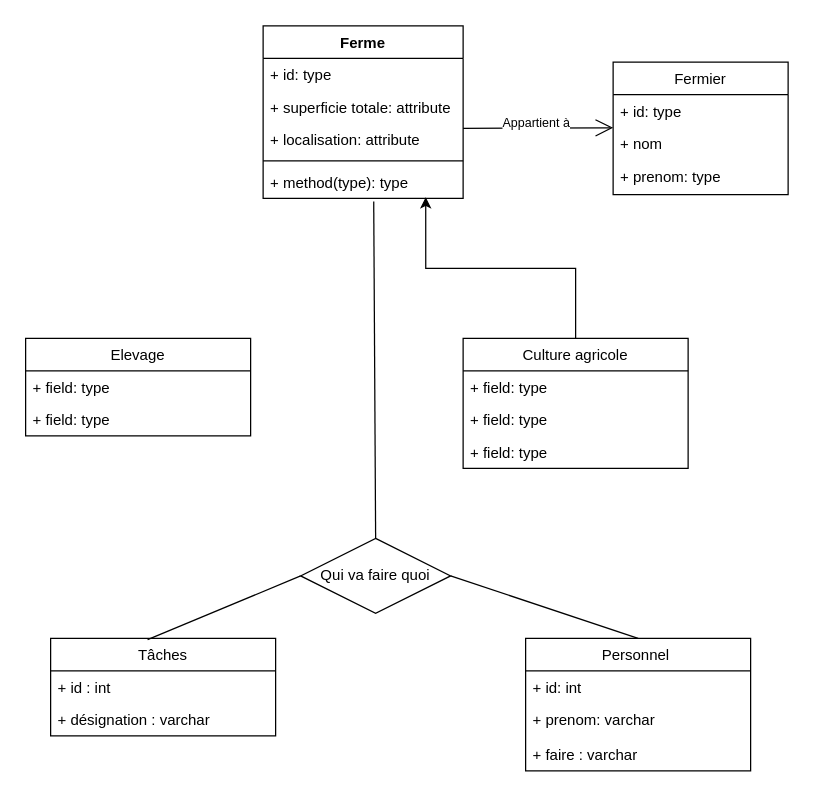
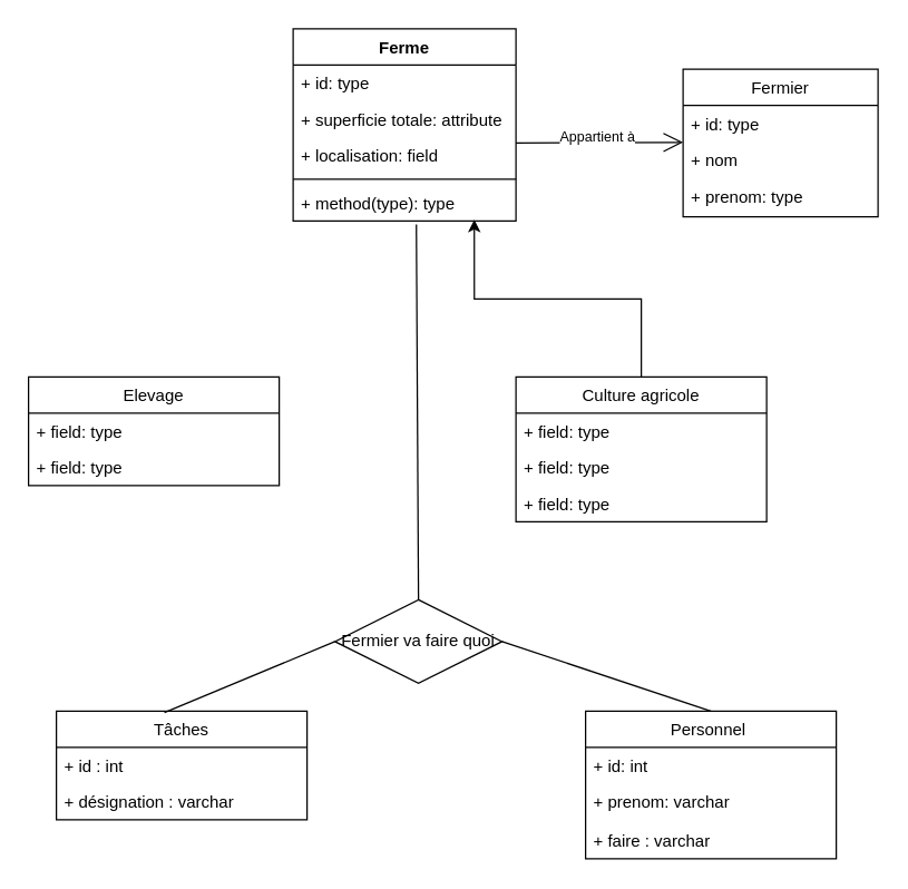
  <mxCell id="0" />
  <mxCell id="1" parent="0" />
  <mxCell id="2" value="Elevage" style="swimlane;fontStyle=0;childLayout=stackLayout;horizontal=1;startSize=26;fillColor=none;horizontalStack=0;resizeParent=1;resizeParentMax=0;resizeLast=0;collapsible=1;marginBottom=0;" parent="1" vertex="1"><mxGeometry x="20" y="270" width="180" height="78" as="geometry" /></mxCell>
  <mxCell id="3" value="+ field: type" style="text;strokeColor=none;fillColor=none;align=left;verticalAlign=top;spacingLeft=4;spacingRight=4;overflow=hidden;rotatable=0;points=[[0,0.5],[1,0.5]];portConstraint=eastwest;" parent="2" vertex="1"><mxGeometry y="26" width="180" height="26" as="geometry" /></mxCell>
  <mxCell id="4" value="+ field: type" style="text;strokeColor=none;fillColor=none;align=left;verticalAlign=top;spacingLeft=4;spacingRight=4;overflow=hidden;rotatable=0;points=[[0,0.5],[1,0.5]];portConstraint=eastwest;" parent="2" vertex="1"><mxGeometry y="52" width="180" height="26" as="geometry" /></mxCell>
  <mxCell id="5" value="Personnel " style="swimlane;fontStyle=0;childLayout=stackLayout;horizontal=1;startSize=26;fillColor=none;horizontalStack=0;resizeParent=1;resizeParentMax=0;resizeLast=0;collapsible=1;marginBottom=0;" parent="1" vertex="1"><mxGeometry x="420" y="510" width="180" height="106" as="geometry" /></mxCell>
  <mxCell id="6" value="+ id: int&#10;" style="text;strokeColor=none;fillColor=none;align=left;verticalAlign=top;spacingLeft=4;spacingRight=4;overflow=hidden;rotatable=0;points=[[0,0.5],[1,0.5]];portConstraint=eastwest;" vertex="1" parent="5"><mxGeometry y="26" width="180" height="26" as="geometry" /></mxCell>
  <mxCell id="7" value="+ prenom: varchar" style="text;strokeColor=none;fillColor=none;align=left;verticalAlign=top;spacingLeft=4;spacingRight=4;overflow=hidden;rotatable=0;points=[[0,0.5],[1,0.5]];portConstraint=eastwest;" vertex="1" parent="5"><mxGeometry y="52" width="180" height="28" as="geometry" /></mxCell>
  <mxCell id="8" value="+ faire : varchar" style="text;strokeColor=none;fillColor=none;align=left;verticalAlign=top;spacingLeft=4;spacingRight=4;overflow=hidden;rotatable=0;points=[[0,0.5],[1,0.5]];portConstraint=eastwest;" vertex="1" parent="5"><mxGeometry y="80" width="180" height="26" as="geometry" /></mxCell>
  <mxCell id="9" value="Fermier" style="swimlane;fontStyle=0;childLayout=stackLayout;horizontal=1;startSize=26;fillColor=none;horizontalStack=0;resizeParent=1;resizeParentMax=0;resizeLast=0;collapsible=1;marginBottom=0;" parent="1" vertex="1"><mxGeometry x="490" y="49" width="140" height="106" as="geometry" /></mxCell>
  <mxCell id="10" value="+ id: type" style="text;strokeColor=none;fillColor=none;align=left;verticalAlign=top;spacingLeft=4;spacingRight=4;overflow=hidden;rotatable=0;points=[[0,0.5],[1,0.5]];portConstraint=eastwest;" parent="9" vertex="1"><mxGeometry y="26" width="140" height="26" as="geometry" /></mxCell>
  <mxCell id="11" value="+ nom" style="text;strokeColor=none;fillColor=none;align=left;verticalAlign=top;spacingLeft=4;spacingRight=4;overflow=hidden;rotatable=0;points=[[0,0.5],[1,0.5]];portConstraint=eastwest;" parent="9" vertex="1"><mxGeometry y="52" width="140" height="26" as="geometry" /></mxCell>
  <mxCell id="12" value="+ prenom: type" style="text;strokeColor=none;fillColor=none;align=left;verticalAlign=top;spacingLeft=4;spacingRight=4;overflow=hidden;rotatable=0;points=[[0,0.5],[1,0.5]];portConstraint=eastwest;" parent="9" vertex="1"><mxGeometry y="78" width="140" height="28" as="geometry" /></mxCell>
  <mxCell id="13" style="edgeStyle=orthogonalEdgeStyle;rounded=0;orthogonalLoop=1;jettySize=auto;html=1;exitX=0.5;exitY=0;exitDx=0;exitDy=0;entryX=0.813;entryY=0.962;entryDx=0;entryDy=0;entryPerimeter=0;" parent="1" source="14" target="23" edge="1"><mxGeometry relative="1" as="geometry" /></mxCell>
  <mxCell id="14" value="Culture agricole" style="swimlane;fontStyle=0;childLayout=stackLayout;horizontal=1;startSize=26;fillColor=none;horizontalStack=0;resizeParent=1;resizeParentMax=0;resizeLast=0;collapsible=1;marginBottom=0;" parent="1" vertex="1"><mxGeometry x="370" y="270" width="180" height="104" as="geometry" /></mxCell>
  <mxCell id="15" value="+ field: type" style="text;strokeColor=none;fillColor=none;align=left;verticalAlign=top;spacingLeft=4;spacingRight=4;overflow=hidden;rotatable=0;points=[[0,0.5],[1,0.5]];portConstraint=eastwest;" parent="14" vertex="1"><mxGeometry y="26" width="180" height="26" as="geometry" /></mxCell>
  <mxCell id="16" value="+ field: type" style="text;strokeColor=none;fillColor=none;align=left;verticalAlign=top;spacingLeft=4;spacingRight=4;overflow=hidden;rotatable=0;points=[[0,0.5],[1,0.5]];portConstraint=eastwest;" parent="14" vertex="1"><mxGeometry y="52" width="180" height="26" as="geometry" /></mxCell>
  <mxCell id="17" value="+ field: type" style="text;strokeColor=none;fillColor=none;align=left;verticalAlign=top;spacingLeft=4;spacingRight=4;overflow=hidden;rotatable=0;points=[[0,0.5],[1,0.5]];portConstraint=eastwest;" parent="14" vertex="1"><mxGeometry y="78" width="180" height="26" as="geometry" /></mxCell>
  <mxCell id="18" value="Ferme" style="swimlane;fontStyle=1;align=center;verticalAlign=top;childLayout=stackLayout;horizontal=1;startSize=26;horizontalStack=0;resizeParent=1;resizeParentMax=0;resizeLast=0;collapsible=1;marginBottom=0;" parent="1" vertex="1"><mxGeometry x="210" y="20" width="160" height="138" as="geometry" /></mxCell>
  <mxCell id="19" value="+ id: type" style="text;strokeColor=none;fillColor=none;align=left;verticalAlign=top;spacingLeft=4;spacingRight=4;overflow=hidden;rotatable=0;points=[[0,0.5],[1,0.5]];portConstraint=eastwest;" parent="18" vertex="1"><mxGeometry y="26" width="160" height="26" as="geometry" /></mxCell>
  <mxCell id="20" value="+ superficie totale: attribute" style="text;strokeColor=none;fillColor=none;align=left;verticalAlign=top;spacingLeft=4;spacingRight=4;overflow=hidden;rotatable=0;points=[[0,0.5],[1,0.5]];portConstraint=eastwest;" parent="18" vertex="1"><mxGeometry y="52" width="160" height="26" as="geometry" /></mxCell>
- <mxCell id="21" value="+ localisation: attribute" style="text;strokeColor=none;fillColor=none;align=left;verticalAlign=top;spacingLeft=4;spacingRight=4;overflow=hidden;rotatable=0;points=[[0,0.5],[1,0.5]];portConstraint=eastwest;" parent="18" vertex="1"><mxGeometry y="78" width="160" height="26" as="geometry" /></mxCell>
+ <mxCell id="21" value="+ localisation: field" style="text;strokeColor=none;fillColor=none;align=left;verticalAlign=top;spacingLeft=4;spacingRight=4;overflow=hidden;rotatable=0;points=[[0,0.5],[1,0.5]];portConstraint=eastwest;" parent="18" vertex="1"><mxGeometry y="78" width="160" height="26" as="geometry" /></mxCell>
  <mxCell id="22" value="" style="line;strokeWidth=1;fillColor=none;align=left;verticalAlign=middle;spacingTop=-1;spacingLeft=3;spacingRight=3;rotatable=0;labelPosition=right;points=[];portConstraint=eastwest;" parent="18" vertex="1"><mxGeometry y="104" width="160" height="8" as="geometry" /></mxCell>
  <mxCell id="23" value="+ method(type): type" style="text;strokeColor=none;fillColor=none;align=left;verticalAlign=top;spacingLeft=4;spacingRight=4;overflow=hidden;rotatable=0;points=[[0,0.5],[1,0.5]];portConstraint=eastwest;" parent="18" vertex="1"><mxGeometry y="112" width="160" height="26" as="geometry" /></mxCell>
  <mxCell id="24" value="Tâches" style="swimlane;fontStyle=0;childLayout=stackLayout;horizontal=1;startSize=26;fillColor=none;horizontalStack=0;resizeParent=1;resizeParentMax=0;resizeLast=0;collapsible=1;marginBottom=0;" parent="1" vertex="1"><mxGeometry x="40" y="510" width="180" height="78" as="geometry" /></mxCell>
  <mxCell id="25" value="+ id : int" style="text;strokeColor=none;fillColor=none;align=left;verticalAlign=top;spacingLeft=4;spacingRight=4;overflow=hidden;rotatable=0;points=[[0,0.5],[1,0.5]];portConstraint=eastwest;" parent="24" vertex="1"><mxGeometry y="26" width="180" height="26" as="geometry" /></mxCell>
  <mxCell id="26" value="+ désignation : varchar" style="text;strokeColor=none;fillColor=none;align=left;verticalAlign=top;spacingLeft=4;spacingRight=4;overflow=hidden;rotatable=0;points=[[0,0.5],[1,0.5]];portConstraint=eastwest;" parent="24" vertex="1"><mxGeometry y="52" width="180" height="26" as="geometry" /></mxCell>
  <mxCell id="27" value="" style="endArrow=open;endFill=1;endSize=12;html=1;" parent="1" edge="1"><mxGeometry width="160" relative="1" as="geometry"><mxPoint x="370" y="102" as="sourcePoint" /><mxPoint x="490" y="101.5" as="targetPoint" /></mxGeometry></mxCell>
  <mxCell id="28" value="Appartient à" style="resizable=0;html=1;align=left;verticalAlign=bottom;labelBackgroundColor=#ffffff;fontSize=10;fillColor=#d5e8d4;" parent="1" connectable="0" vertex="1"><mxGeometry x="20" y="210" as="geometry"><mxPoint x="380" y="-105" as="offset" /></mxGeometry></mxCell>
- <mxCell id="29" value="Qui va faire quoi" style="shape=rhombus;perimeter=rhombusPerimeter;whiteSpace=wrap;html=1;align=center;" vertex="1" parent="1"><mxGeometry x="240" y="430" width="120" height="60" as="geometry" /></mxCell>
+ <mxCell id="29" value="Fermier va faire quoi" style="shape=rhombus;perimeter=rhombusPerimeter;whiteSpace=wrap;html=1;align=center;" vertex="1" parent="1"><mxGeometry x="240" y="430" width="120" height="60" as="geometry" /></mxCell>
  <mxCell id="30" value="" style="endArrow=none;html=1;rounded=0;entryX=0.5;entryY=0;entryDx=0;entryDy=0;exitX=0.553;exitY=1.096;exitDx=0;exitDy=0;exitPerimeter=0;" edge="1" parent="1" source="23" target="29"><mxGeometry relative="1" as="geometry"><mxPoint x="200" y="380" as="sourcePoint" /><mxPoint x="360" y="380" as="targetPoint" /></mxGeometry></mxCell>
  <mxCell id="31" value="" style="endArrow=none;html=1;rounded=0;exitX=0.5;exitY=0;exitDx=0;exitDy=0;" edge="1" parent="1" source="5"><mxGeometry relative="1" as="geometry"><mxPoint x="308.48" y="170.496" as="sourcePoint" /><mxPoint x="360" y="460" as="targetPoint" /></mxGeometry></mxCell>
  <mxCell id="32" value="" style="endArrow=none;html=1;rounded=0;entryX=0;entryY=0.5;entryDx=0;entryDy=0;exitX=0.431;exitY=0.013;exitDx=0;exitDy=0;exitPerimeter=0;" edge="1" parent="1" source="24" target="29"><mxGeometry relative="1" as="geometry"><mxPoint x="318.48" y="180.496" as="sourcePoint" /><mxPoint x="320" y="450" as="targetPoint" /></mxGeometry></mxCell>
